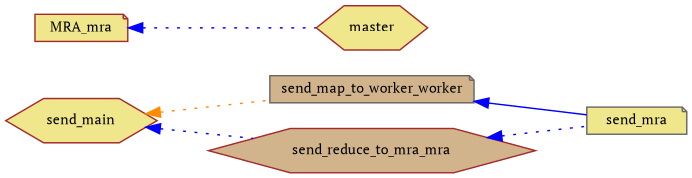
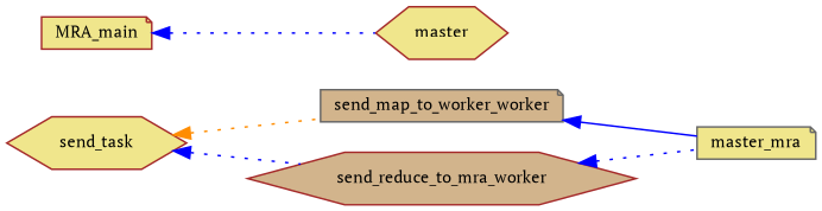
  digraph {
    fontname="PT Serif"
    rankdir=LR
    node [color=brown fillcolor=khaki fontname="PT Serif" fontsize=10 shape=hexagon style=filled]
    edge [color=blue dir=back fontname="PT Serif" fontsize=10 labelfontname=FreeSans labelfontsize=10 style=dotted]
-   n1 [fontcolor=black height=0.2 label=send_main width=0.4]
+   n1 [fontcolor=black height=0.2 label=send_task width=0.4]
    n2 [color=gray40 fillcolor=tan height=0.2 label=send_map_to_worker_worker shape=note width=0.4]
-   n3 [fillcolor=tan height=0.2 label=send_reduce_to_mra_mra width=0.4]
-   n4 [color=gray40 height=0.2 label=send_mra shape=note width=0.4]
-   n5 [height=0.2 label=MRA_mra shape=note width=0.4]
+   n3 [fillcolor=tan height=0.2 label=send_reduce_to_mra_worker width=0.4]
+   n4 [color=gray40 height=0.2 label=master_mra shape=note width=0.4]
+   n5 [height=0.2 label=MRA_main shape=note width=0.4]
    n6 [height=0.2 label=master width=0.4]
    n1 -> n2 [color=darkorange]
    n1 -> n3
    n2 -> n4 [style=solid]
    n3 -> n4
    n5 -> n6
  }
